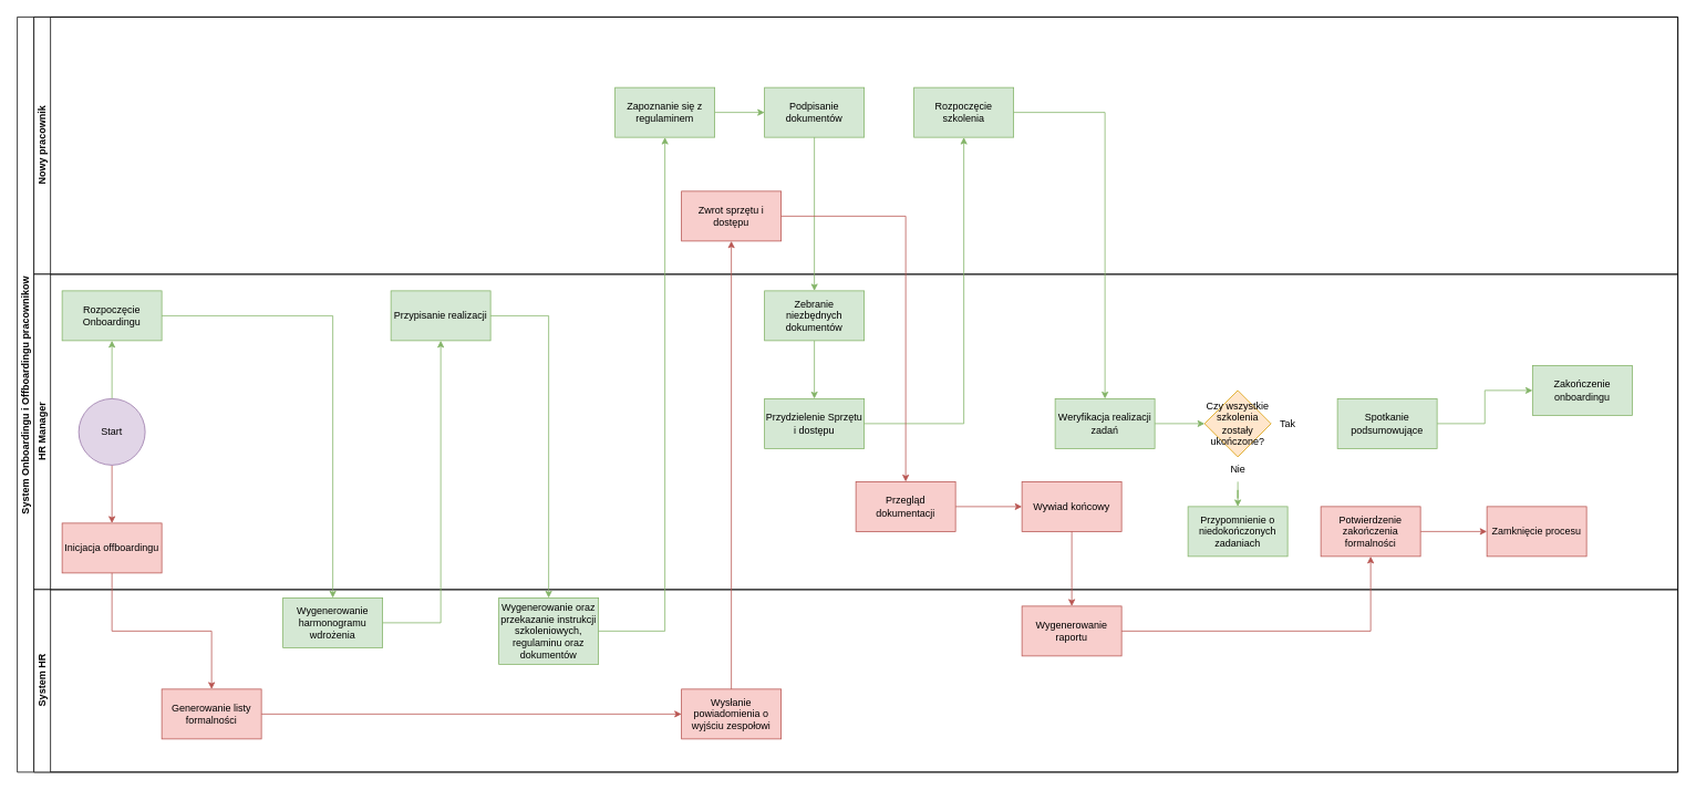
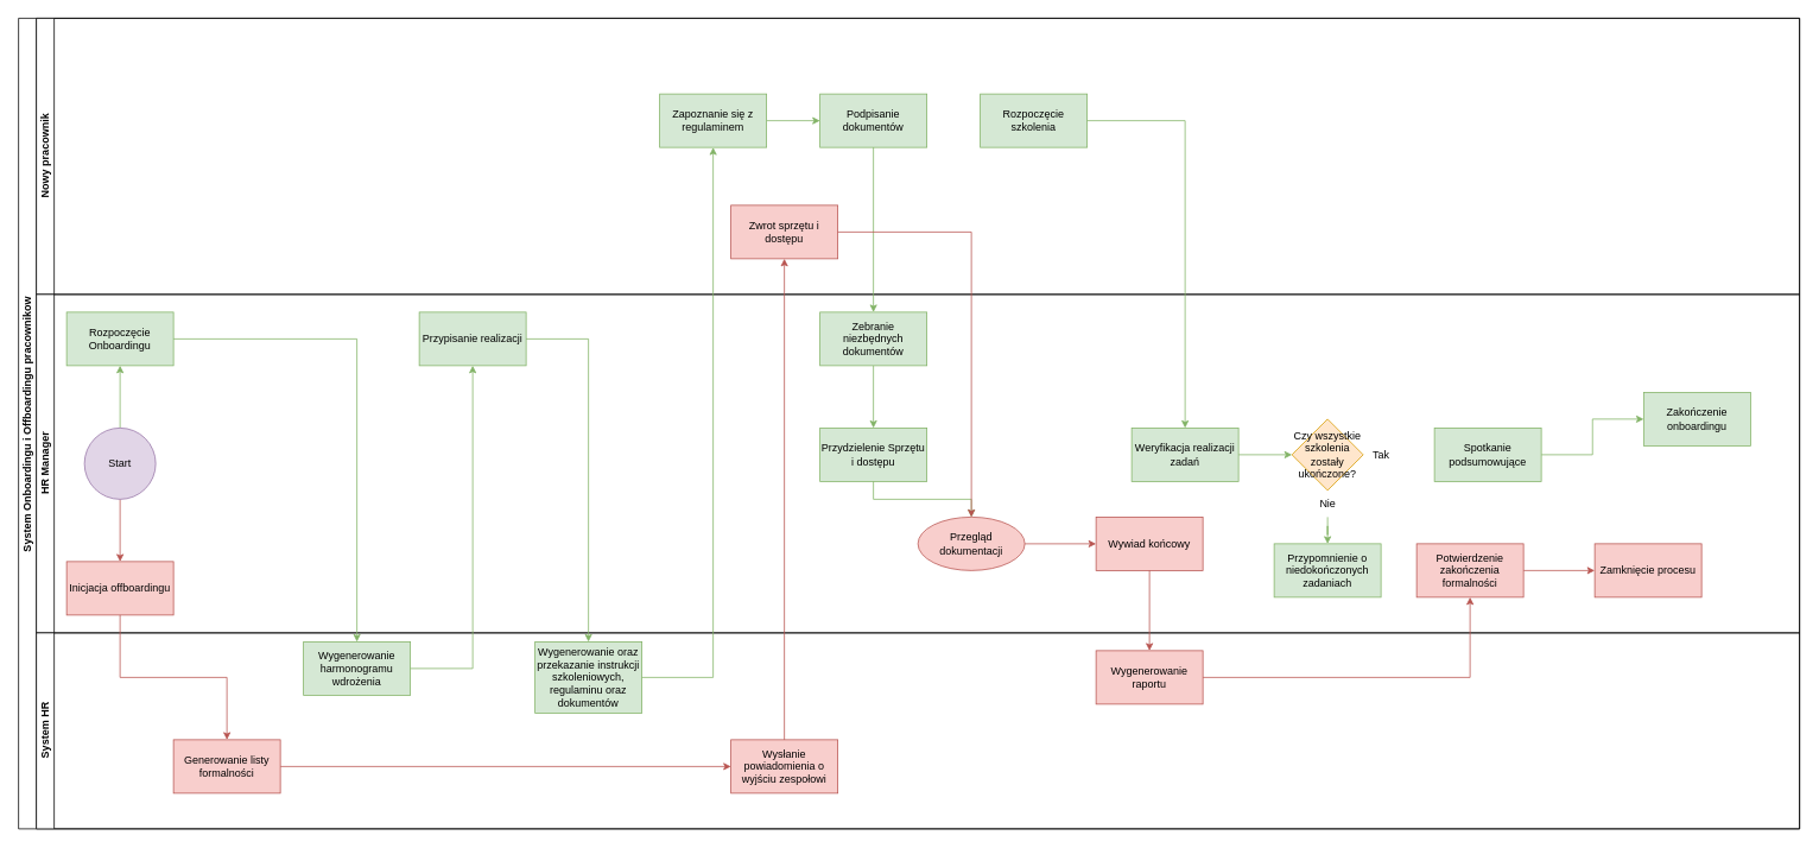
  <mxCell id="0" />
  <mxCell id="1" parent="0" />
  <mxCell id="2" value="System Onboardingu i Offboardingu pracownikow&amp;nbsp;" style="swimlane;html=1;childLayout=stackLayout;resizeParent=1;resizeParentMax=0;horizontal=0;startSize=20;horizontalStack=0;" parent="1" vertex="1"><mxGeometry x="20" y="20" width="2000" height="910" as="geometry" /></mxCell>
  <mxCell id="3" value="Nowy pracownik" style="swimlane;html=1;startSize=20;horizontal=0;" parent="2" vertex="1"><mxGeometry x="20" width="1980" height="310" as="geometry" /></mxCell>
  <mxCell id="4" value="" style="edgeStyle=orthogonalEdgeStyle;rounded=0;orthogonalLoop=1;jettySize=auto;html=1;fillColor=#d5e8d4;strokeColor=#82b366;" edge="1" parent="3" source="5" target="6"><mxGeometry relative="1" as="geometry" /></mxCell>
  <mxCell id="5" value="Zapoznanie się z regulaminem" style="whiteSpace=wrap;html=1;fillColor=#d5e8d4;strokeColor=#82b366;" vertex="1" parent="3"><mxGeometry x="700" y="85" width="120" height="60" as="geometry" /></mxCell>
  <mxCell id="6" value="Podpisanie dokumentów" style="whiteSpace=wrap;html=1;fillColor=#d5e8d4;strokeColor=#82b366;" vertex="1" parent="3"><mxGeometry x="880" y="85" width="120" height="60" as="geometry" /></mxCell>
  <mxCell id="7" value="Rozpoczęcie szkolenia" style="whiteSpace=wrap;html=1;fillColor=#d5e8d4;strokeColor=#82b366;" vertex="1" parent="3"><mxGeometry x="1060" y="85" width="120" height="60" as="geometry" /></mxCell>
  <mxCell id="8" value="Zwrot sprzętu i dostępu" style="whiteSpace=wrap;html=1;fillColor=#f8cecc;strokeColor=#b85450;" vertex="1" parent="3"><mxGeometry x="780" y="210" width="120" height="60" as="geometry" /></mxCell>
  <mxCell id="9" value="HR Manager" style="swimlane;html=1;startSize=20;horizontal=0;" parent="2" vertex="1"><mxGeometry x="20" y="310" width="1980" height="380" as="geometry" /></mxCell>
  <mxCell id="10" value="Rozpoczęcie Onboardingu" style="whiteSpace=wrap;html=1;fillColor=#d5e8d4;strokeColor=#82b366;" vertex="1" parent="9"><mxGeometry x="34" y="20" width="120" height="60" as="geometry" /></mxCell>
  <mxCell id="11" value="Inicjacja offboardingu" style="whiteSpace=wrap;html=1;fillColor=#f8cecc;strokeColor=#b85450;" vertex="1" parent="9"><mxGeometry x="34" y="300" width="120" height="60" as="geometry" /></mxCell>
  <mxCell id="12" value="" style="edgeStyle=orthogonalEdgeStyle;rounded=0;orthogonalLoop=1;jettySize=auto;html=1;fillColor=#f8cecc;strokeColor=#b85450;" edge="1" parent="9" source="14" target="11"><mxGeometry relative="1" as="geometry" /></mxCell>
  <mxCell id="13" value="" style="edgeStyle=orthogonalEdgeStyle;rounded=0;orthogonalLoop=1;jettySize=auto;html=1;fillColor=#d5e8d4;strokeColor=#82b366;" edge="1" parent="9" source="14" target="10"><mxGeometry relative="1" as="geometry" /></mxCell>
  <mxCell id="14" value="Start" style="ellipse;whiteSpace=wrap;html=1;fillColor=#e1d5e7;strokeColor=#9673a6;" vertex="1" parent="9"><mxGeometry x="54" y="150" width="80" height="80" as="geometry" /></mxCell>
  <mxCell id="15" value="Przypisanie realizacji" style="whiteSpace=wrap;html=1;fillColor=#d5e8d4;strokeColor=#82b366;" vertex="1" parent="9"><mxGeometry x="430" y="20" width="120" height="60" as="geometry" /></mxCell>
  <mxCell id="16" value="" style="edgeStyle=orthogonalEdgeStyle;rounded=0;orthogonalLoop=1;jettySize=auto;html=1;fillColor=#d5e8d4;strokeColor=#82b366;" edge="1" parent="9" source="17" target="18"><mxGeometry relative="1" as="geometry" /></mxCell>
  <mxCell id="17" value="Zebranie niezbędnych dokumentów" style="whiteSpace=wrap;html=1;fillColor=#d5e8d4;strokeColor=#82b366;" vertex="1" parent="9"><mxGeometry x="880" y="20" width="120" height="60" as="geometry" /></mxCell>
  <mxCell id="18" value="Przydzielenie Sprzętu i dostępu" style="whiteSpace=wrap;html=1;fillColor=#d5e8d4;strokeColor=#82b366;" vertex="1" parent="9"><mxGeometry x="880" y="150" width="120" height="60" as="geometry" /></mxCell>
  <mxCell id="19" value="Czy wszystkie szkolenia zostały ukończone?" style="rhombus;whiteSpace=wrap;html=1;fillColor=#ffe6cc;strokeColor=#d79b00;" vertex="1" parent="9"><mxGeometry x="1410" y="140" width="80" height="80" as="geometry" /></mxCell>
  <mxCell id="20" value="Tak" style="text;html=1;align=center;verticalAlign=middle;resizable=0;points=[];autosize=1;strokeColor=none;fillColor=none;" vertex="1" parent="9"><mxGeometry x="1490" y="165" width="40" height="30" as="geometry" /></mxCell>
  <mxCell id="21" value="" style="edgeStyle=orthogonalEdgeStyle;rounded=0;orthogonalLoop=1;jettySize=auto;html=1;fillColor=#d5e8d4;strokeColor=#82b366;" edge="1" parent="9" source="22" target="25"><mxGeometry relative="1" as="geometry" /></mxCell>
  <mxCell id="22" value="Nie" style="text;html=1;align=center;verticalAlign=middle;resizable=0;points=[];autosize=1;strokeColor=none;fillColor=none;" vertex="1" parent="9"><mxGeometry x="1430" y="220" width="40" height="30" as="geometry" /></mxCell>
  <mxCell id="23" value="" style="edgeStyle=orthogonalEdgeStyle;rounded=0;orthogonalLoop=1;jettySize=auto;html=1;fillColor=#d5e8d4;strokeColor=#82b366;" edge="1" parent="9" source="24" target="19"><mxGeometry relative="1" as="geometry" /></mxCell>
  <mxCell id="24" value="Weryfikacja realizacji zadań" style="whiteSpace=wrap;html=1;fillColor=#d5e8d4;strokeColor=#82b366;" vertex="1" parent="9"><mxGeometry x="1230" y="150" width="120" height="60" as="geometry" /></mxCell>
  <mxCell id="25" value="Przypomnienie o niedokończonych zadaniach" style="whiteSpace=wrap;html=1;fillColor=#d5e8d4;strokeColor=#82b366;" vertex="1" parent="9"><mxGeometry x="1390" y="280" width="120" height="60" as="geometry" /></mxCell>
  <mxCell id="26" value="" style="edgeStyle=orthogonalEdgeStyle;rounded=0;orthogonalLoop=1;jettySize=auto;html=1;fillColor=#d5e8d4;strokeColor=#82b366;" edge="1" parent="9" source="27" target="28"><mxGeometry relative="1" as="geometry" /></mxCell>
  <mxCell id="27" value="Spotkanie podsumowujące" style="whiteSpace=wrap;html=1;fillColor=#d5e8d4;strokeColor=#82b366;" vertex="1" parent="9"><mxGeometry x="1570" y="150" width="120" height="60" as="geometry" /></mxCell>
  <mxCell id="28" value="Zakończenie onboardingu" style="whiteSpace=wrap;html=1;fillColor=#d5e8d4;strokeColor=#82b366;" vertex="1" parent="9"><mxGeometry x="1805" y="110" width="120" height="60" as="geometry" /></mxCell>
  <mxCell id="29" value="" style="edgeStyle=orthogonalEdgeStyle;rounded=0;orthogonalLoop=1;jettySize=auto;html=1;fillColor=#f8cecc;strokeColor=#b85450;" edge="1" parent="9" source="30" target="31"><mxGeometry relative="1" as="geometry" /></mxCell>
- <mxCell id="30" value="Przegląd dokumentacji" style="whiteSpace=wrap;html=1;fillColor=#f8cecc;strokeColor=#b85450;" vertex="1" parent="9"><mxGeometry x="990" y="250" width="120" height="60" as="geometry" /></mxCell>
+ <mxCell id="30" value="Przegląd dokumentacji" style="ellipse;whiteSpace=wrap;html=1;fillColor=#f8cecc;strokeColor=#b85450;" vertex="1" parent="9"><mxGeometry x="990" y="250" width="120" height="60" as="geometry" /></mxCell>
  <mxCell id="31" value="Wywiad końcowy" style="whiteSpace=wrap;html=1;fillColor=#f8cecc;strokeColor=#b85450;" vertex="1" parent="9"><mxGeometry x="1190" y="250" width="120" height="60" as="geometry" /></mxCell>
  <mxCell id="32" value="" style="edgeStyle=orthogonalEdgeStyle;rounded=0;orthogonalLoop=1;jettySize=auto;html=1;fillColor=#f8cecc;strokeColor=#b85450;" edge="1" parent="9" source="33" target="34"><mxGeometry relative="1" as="geometry" /></mxCell>
  <mxCell id="33" value="Potwierdzenie zakończenia formalności" style="whiteSpace=wrap;html=1;fillColor=#f8cecc;strokeColor=#b85450;" vertex="1" parent="9"><mxGeometry x="1550" y="280" width="120" height="60" as="geometry" /></mxCell>
  <mxCell id="34" value="Zamknięcie procesu" style="whiteSpace=wrap;html=1;fillColor=#f8cecc;strokeColor=#b85450;" vertex="1" parent="9"><mxGeometry x="1750" y="280" width="120" height="60" as="geometry" /></mxCell>
  <mxCell id="35" value="System HR" style="swimlane;html=1;startSize=20;horizontal=0;" parent="2" vertex="1"><mxGeometry x="20" y="690" width="1980" height="220" as="geometry" /></mxCell>
  <mxCell id="36" value="Wygenerowanie harmonogramu wdrożenia" style="whiteSpace=wrap;html=1;fillColor=#d5e8d4;strokeColor=#82b366;" vertex="1" parent="35"><mxGeometry x="300" y="10" width="120" height="60" as="geometry" /></mxCell>
  <mxCell id="37" value="Wygenerowanie oraz przekazanie instrukcji szkoleniowych, regulaminu oraz dokumentów" style="whiteSpace=wrap;html=1;fillColor=#d5e8d4;strokeColor=#82b366;" vertex="1" parent="35"><mxGeometry x="560" y="10" width="120" height="80" as="geometry" /></mxCell>
  <mxCell id="38" value="" style="edgeStyle=orthogonalEdgeStyle;rounded=0;orthogonalLoop=1;jettySize=auto;html=1;fillColor=#f8cecc;strokeColor=#b85450;" edge="1" parent="35" source="39" target="40"><mxGeometry relative="1" as="geometry" /></mxCell>
  <mxCell id="39" value="Generowanie listy formalności" style="whiteSpace=wrap;html=1;fillColor=#f8cecc;strokeColor=#b85450;" vertex="1" parent="35"><mxGeometry x="154" y="120" width="120" height="60" as="geometry" /></mxCell>
  <mxCell id="40" value="Wysłanie powiadomienia o wyjściu zespołowi" style="whiteSpace=wrap;html=1;fillColor=#f8cecc;strokeColor=#b85450;" vertex="1" parent="35"><mxGeometry x="780" y="120" width="120" height="60" as="geometry" /></mxCell>
  <mxCell id="41" value="Wygenerowanie raportu" style="whiteSpace=wrap;html=1;fillColor=#f8cecc;strokeColor=#b85450;" vertex="1" parent="35"><mxGeometry x="1190" y="20" width="120" height="60" as="geometry" /></mxCell>
  <mxCell id="42" value="" style="edgeStyle=orthogonalEdgeStyle;rounded=0;orthogonalLoop=1;jettySize=auto;html=1;fillColor=#d5e8d4;strokeColor=#82b366;" edge="1" parent="2" source="10" target="36"><mxGeometry relative="1" as="geometry" /></mxCell>
  <mxCell id="43" value="" style="edgeStyle=orthogonalEdgeStyle;rounded=0;orthogonalLoop=1;jettySize=auto;html=1;fillColor=#d5e8d4;strokeColor=#82b366;" edge="1" parent="2" source="36" target="15"><mxGeometry relative="1" as="geometry" /></mxCell>
  <mxCell id="44" value="" style="edgeStyle=orthogonalEdgeStyle;rounded=0;orthogonalLoop=1;jettySize=auto;html=1;fillColor=#d5e8d4;strokeColor=#82b366;" edge="1" parent="2" source="15" target="37"><mxGeometry relative="1" as="geometry" /></mxCell>
  <mxCell id="45" value="" style="edgeStyle=orthogonalEdgeStyle;rounded=0;orthogonalLoop=1;jettySize=auto;html=1;fillColor=#d5e8d4;strokeColor=#82b366;" edge="1" parent="2" source="37" target="5"><mxGeometry relative="1" as="geometry" /></mxCell>
  <mxCell id="46" value="" style="edgeStyle=orthogonalEdgeStyle;rounded=0;orthogonalLoop=1;jettySize=auto;html=1;fillColor=#d5e8d4;strokeColor=#82b366;" edge="1" parent="2" source="6" target="17"><mxGeometry relative="1" as="geometry" /></mxCell>
- <mxCell id="47" value="" style="edgeStyle=orthogonalEdgeStyle;rounded=0;orthogonalLoop=1;jettySize=auto;html=1;fillColor=#d5e8d4;strokeColor=#82b366;" edge="1" parent="2" source="18" target="7"><mxGeometry relative="1" as="geometry" /></mxCell>
+ <mxCell id="47" value="" style="edgeStyle=orthogonalEdgeStyle;rounded=0;orthogonalLoop=1;jettySize=auto;html=1;fillColor=#d5e8d4;strokeColor=#82b366;" edge="1" parent="2" source="18" target="30"><mxGeometry relative="1" as="geometry" /></mxCell>
  <mxCell id="48" value="" style="edgeStyle=orthogonalEdgeStyle;rounded=0;orthogonalLoop=1;jettySize=auto;html=1;fillColor=#d5e8d4;strokeColor=#82b366;" edge="1" parent="2" source="7" target="24"><mxGeometry relative="1" as="geometry" /></mxCell>
  <mxCell id="49" value="" style="edgeStyle=orthogonalEdgeStyle;rounded=0;orthogonalLoop=1;jettySize=auto;html=1;fillColor=#f8cecc;strokeColor=#b85450;" edge="1" parent="2" source="11" target="39"><mxGeometry relative="1" as="geometry" /></mxCell>
  <mxCell id="50" value="" style="edgeStyle=none;orthogonalLoop=1;jettySize=auto;html=1;rounded=0;exitX=0.5;exitY=0;exitDx=0;exitDy=0;entryX=0.5;entryY=1;entryDx=0;entryDy=0;fillColor=#f8cecc;strokeColor=#b85450;" edge="1" parent="2" source="40" target="8"><mxGeometry width="100" relative="1" as="geometry"><mxPoint x="810" y="740" as="sourcePoint" /><mxPoint x="910" y="740" as="targetPoint" /><Array as="points" /></mxGeometry></mxCell>
  <mxCell id="51" value="" style="edgeStyle=orthogonalEdgeStyle;rounded=0;orthogonalLoop=1;jettySize=auto;html=1;fillColor=#f8cecc;strokeColor=#b85450;" edge="1" parent="2" source="8" target="30"><mxGeometry relative="1" as="geometry" /></mxCell>
  <mxCell id="52" value="" style="edgeStyle=orthogonalEdgeStyle;rounded=0;orthogonalLoop=1;jettySize=auto;html=1;fillColor=#f8cecc;strokeColor=#b85450;" edge="1" parent="2" source="31" target="41"><mxGeometry relative="1" as="geometry" /></mxCell>
  <mxCell id="53" value="" style="edgeStyle=orthogonalEdgeStyle;rounded=0;orthogonalLoop=1;jettySize=auto;html=1;fillColor=#f8cecc;strokeColor=#b85450;" edge="1" parent="2" source="41" target="33"><mxGeometry relative="1" as="geometry" /></mxCell>
